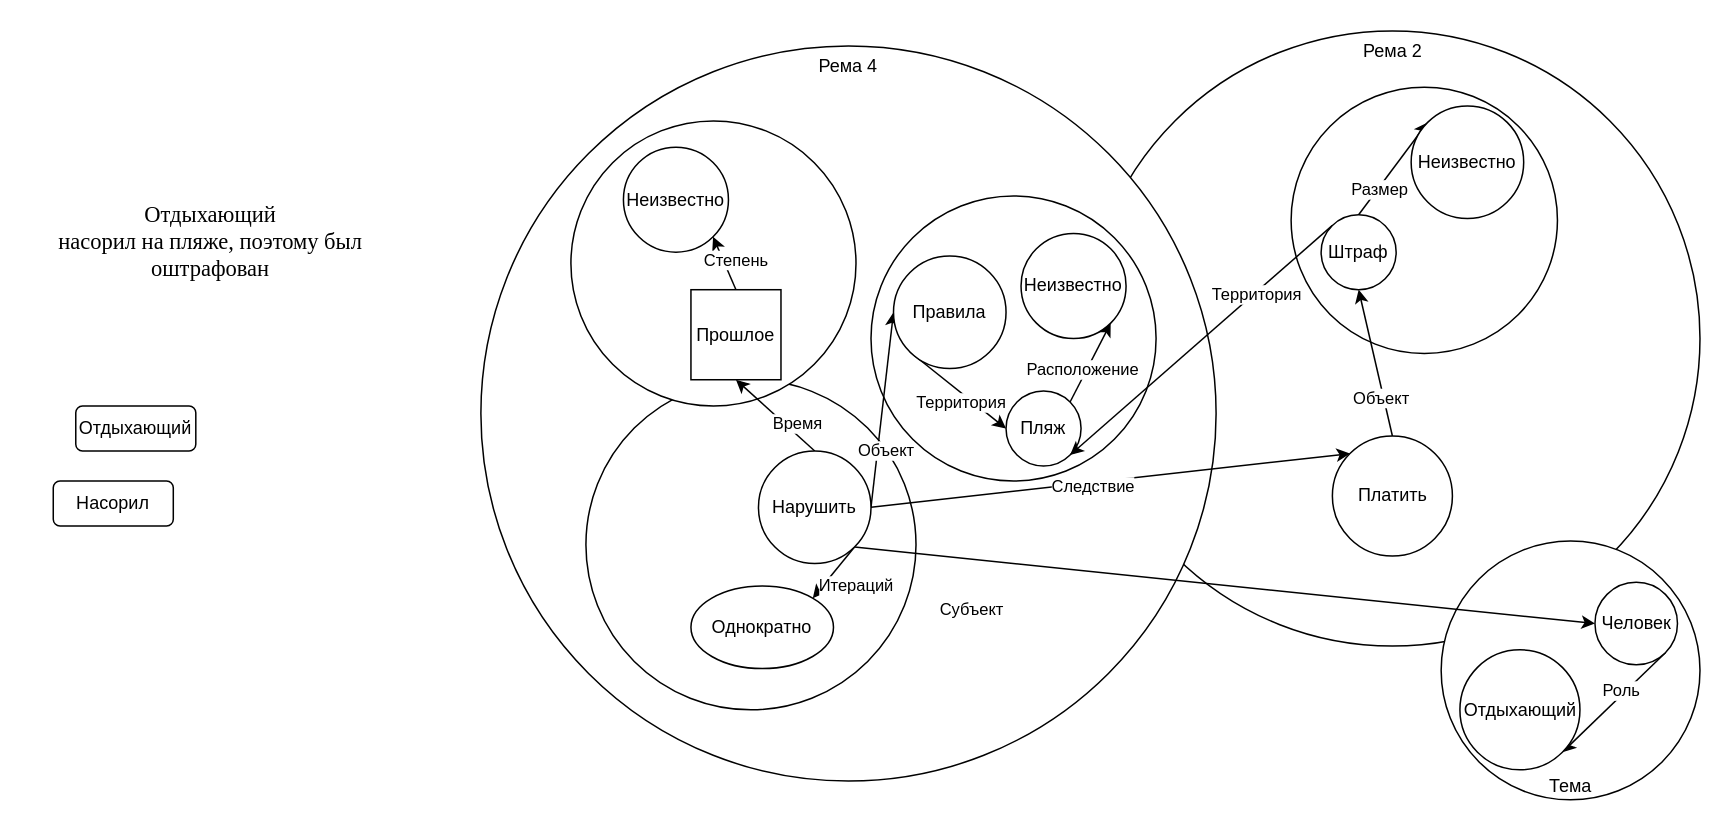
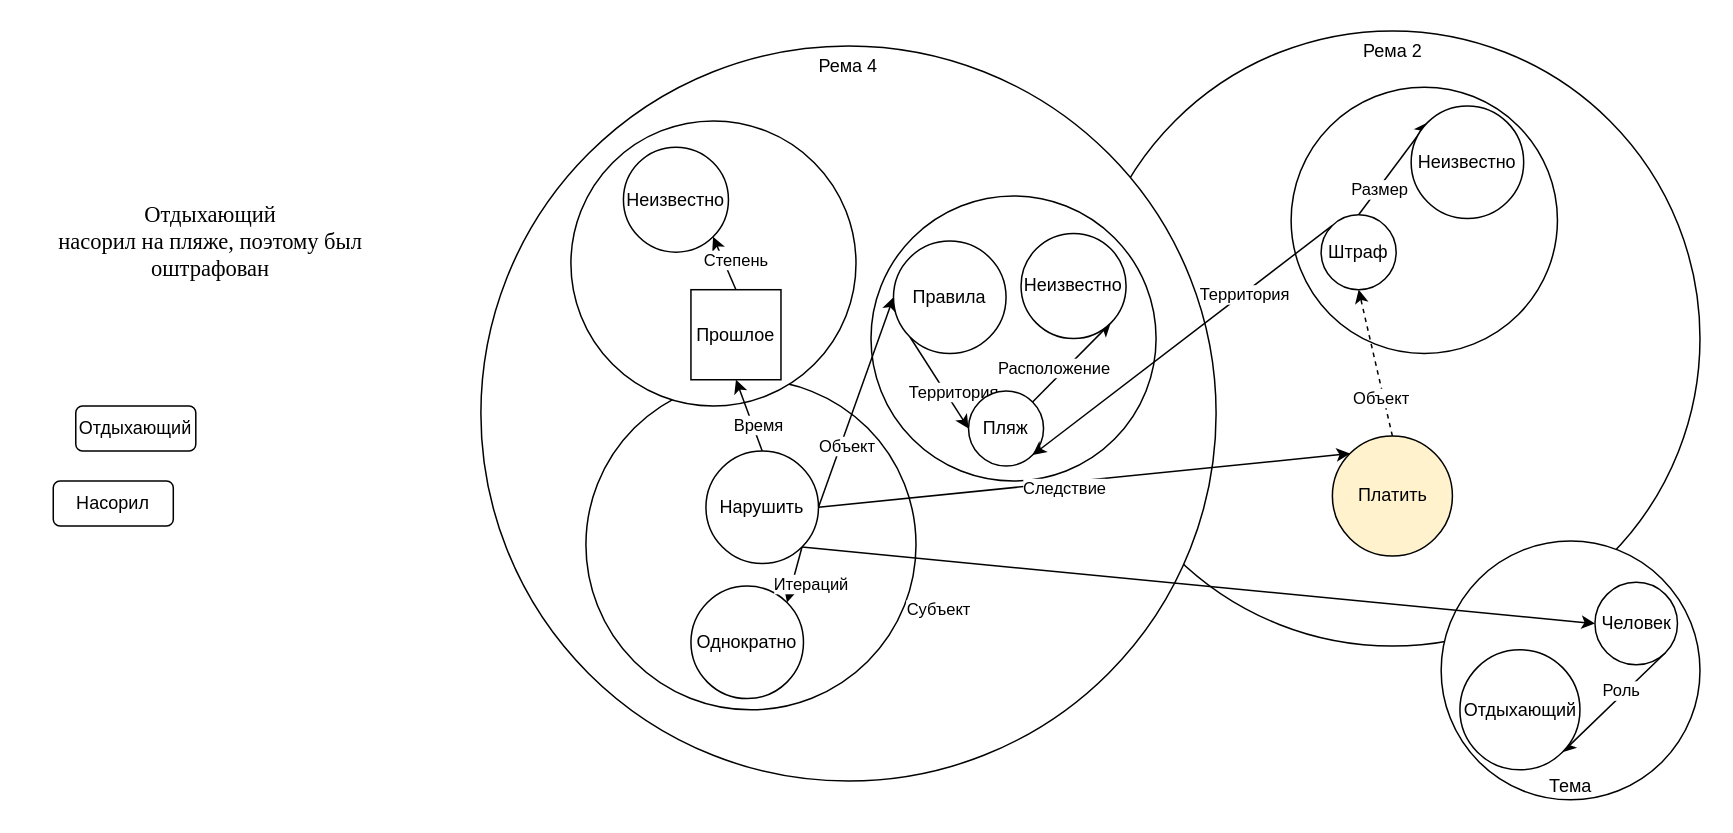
  <mxCell id="0" />
  <mxCell id="1" parent="0" />
  <mxCell id="2" value="Рема 2" style="ellipse;whiteSpace=wrap;html=1;aspect=fixed;verticalAlign=top;" vertex="1" parent="1"><mxGeometry x="722.5" y="20" width="410" height="410" as="geometry" /></mxCell>
  <mxCell id="3" value="" style="ellipse;whiteSpace=wrap;html=1;aspect=fixed;" vertex="1" parent="1"><mxGeometry x="860" y="57.5" width="177.5" height="177.5" as="geometry" /></mxCell>
  <mxCell id="4" value="Рема 4" style="ellipse;whiteSpace=wrap;html=1;aspect=fixed;verticalAlign=top;" parent="1" vertex="1"><mxGeometry x="320" y="30" width="490" height="490" as="geometry" /></mxCell>
  <mxCell id="5" value="" style="ellipse;whiteSpace=wrap;html=1;aspect=fixed;" parent="1" vertex="1"><mxGeometry x="390" y="252.5" width="220" height="220" as="geometry" /></mxCell>
  <mxCell id="6" value="" style="ellipse;whiteSpace=wrap;html=1;aspect=fixed;" parent="1" vertex="1"><mxGeometry x="580" y="130" width="190" height="190" as="geometry" /></mxCell>
  <mxCell id="7" value="" style="ellipse;whiteSpace=wrap;html=1;aspect=fixed;" parent="1" vertex="1"><mxGeometry x="380" y="80" width="190" height="190" as="geometry" /></mxCell>
  <mxCell id="8" value="Тема" style="ellipse;whiteSpace=wrap;html=1;aspect=fixed;verticalAlign=bottom;" parent="1" vertex="1"><mxGeometry x="960" y="360" width="172.5" height="172.5" as="geometry" /></mxCell>
  <mxCell id="9" value="&lt;span style=&quot;font-family: &amp;#34;calibri&amp;#34;&quot;&gt;&lt;font style=&quot;font-size: 15px&quot;&gt;Отдыхающий&lt;br/&gt;насорил на пляже, поэтому был оштрафован&lt;/font&gt;&lt;/span&gt;" style="text;html=1;strokeColor=none;fillColor=none;align=center;verticalAlign=middle;whiteSpace=wrap;rounded=0;" parent="1" vertex="1"><mxGeometry x="20" y="120" width="240" height="80" as="geometry" /></mxCell>
  <mxCell id="10" value="Отдыхающий" style="rounded=1;whiteSpace=wrap;html=1;" parent="1" vertex="1"><mxGeometry x="50" y="270" width="80" height="30" as="geometry" /></mxCell>
  <mxCell id="11" style="edgeStyle=none;rounded=0;orthogonalLoop=1;jettySize=auto;html=1;exitX=1;exitY=1;exitDx=0;exitDy=0;entryX=1;entryY=1;entryDx=0;entryDy=0;" parent="1" source="13" target="36" edge="1"><mxGeometry relative="1" as="geometry" /></mxCell>
  <mxCell id="12" value="Роль" style="edgeLabel;html=1;align=center;verticalAlign=middle;resizable=0;points=[];" parent="11" vertex="1" connectable="0"><mxGeometry x="0.317" y="-1" relative="1" as="geometry"><mxPoint x="16" y="-18" as="offset" /></mxGeometry></mxCell>
  <mxCell id="13" value="Человек" style="ellipse;whiteSpace=wrap;html=1;aspect=fixed;" parent="1" vertex="1"><mxGeometry x="1062.5" y="387.5" width="55" height="55" as="geometry" /></mxCell>
  <mxCell id="14" value="Насорил" style="rounded=1;whiteSpace=wrap;html=1;" parent="1" vertex="1"><mxGeometry x="35" y="320" width="80" height="30" as="geometry" /></mxCell>
- <mxCell id="15" value="Однократно" style="ellipse;whiteSpace=wrap;html=1;aspect=fixed;" parent="1" vertex="1"><mxGeometry x="460" y="390" width="95" height="55" as="geometry" /></mxCell>
+ <mxCell id="15" value="Однократно" style="ellipse;whiteSpace=wrap;html=1;aspect=fixed;" parent="1" vertex="1"><mxGeometry x="460" y="390" width="75" height="75" as="geometry" /></mxCell>
  <mxCell id="16" style="edgeStyle=none;rounded=0;orthogonalLoop=1;jettySize=auto;html=1;exitX=1;exitY=0.5;exitDx=0;exitDy=0;entryX=0;entryY=0.5;entryDx=0;entryDy=0;" parent="1" source="24" target="27" edge="1"><mxGeometry relative="1" as="geometry" /></mxCell>
  <mxCell id="17" value="Объект" style="edgeLabel;html=1;align=center;verticalAlign=middle;resizable=0;points=[];" parent="16" vertex="1" connectable="0"><mxGeometry x="-0.466" y="3" relative="1" as="geometry"><mxPoint x="8.14" y="-2.68" as="offset" /></mxGeometry></mxCell>
  <mxCell id="18" style="edgeStyle=none;rounded=0;orthogonalLoop=1;jettySize=auto;html=1;exitX=1;exitY=1;exitDx=0;exitDy=0;entryX=0;entryY=0.5;entryDx=0;entryDy=0;" parent="1" source="24" target="13" edge="1"><mxGeometry relative="1" as="geometry"><mxPoint x="200" y="390" as="targetPoint" /></mxGeometry></mxCell>
  <mxCell id="19" value="Субъект" style="edgeLabel;html=1;align=center;verticalAlign=middle;resizable=0;points=[];" parent="18" vertex="1" connectable="0"><mxGeometry x="-0.247" y="3" relative="1" as="geometry"><mxPoint x="-109.21" y="25.14" as="offset" /></mxGeometry></mxCell>
  <mxCell id="20" style="edgeStyle=none;rounded=0;orthogonalLoop=1;jettySize=auto;html=1;exitX=1;exitY=1;exitDx=0;exitDy=0;entryX=1;entryY=0;entryDx=0;entryDy=0;" parent="1" source="24" target="15" edge="1"><mxGeometry relative="1" as="geometry" /></mxCell>
  <mxCell id="21" value="Итераций" style="edgeLabel;html=1;align=center;verticalAlign=middle;resizable=0;points=[];" parent="20" vertex="1" connectable="0"><mxGeometry x="-0.476" y="3" relative="1" as="geometry"><mxPoint x="5.67" y="14.14" as="offset" /></mxGeometry></mxCell>
  <mxCell id="22" style="edgeStyle=none;rounded=0;orthogonalLoop=1;jettySize=auto;html=1;exitX=0.5;exitY=0;exitDx=0;exitDy=0;entryX=0.5;entryY=1;entryDx=0;entryDy=0;" parent="1" source="24" target="33" edge="1"><mxGeometry relative="1" as="geometry" /></mxCell>
  <mxCell id="23" value="Время" style="edgeLabel;html=1;align=center;verticalAlign=middle;resizable=0;points=[];" parent="22" vertex="1" connectable="0"><mxGeometry x="-0.527" relative="1" as="geometry"><mxPoint x="0.78" y="-6.63" as="offset" /></mxGeometry></mxCell>
- <mxCell id="24" value="Нарушить" style="ellipse;whiteSpace=wrap;html=1;aspect=fixed;" parent="1" vertex="1"><mxGeometry x="505" y="300" width="75" height="75" as="geometry" /></mxCell>
+ <mxCell id="24" value="Нарушить" style="ellipse;whiteSpace=wrap;html=1;aspect=fixed;" parent="1" vertex="1"><mxGeometry x="470" y="300" width="75" height="75" as="geometry" /></mxCell>
  <mxCell id="25" style="edgeStyle=none;rounded=0;orthogonalLoop=1;jettySize=auto;html=1;exitX=0;exitY=1;exitDx=0;exitDy=0;entryX=0;entryY=0.5;entryDx=0;entryDy=0;" parent="1" source="27" target="30" edge="1"><mxGeometry relative="1" as="geometry" /></mxCell>
  <mxCell id="26" value="Территория" style="edgeLabel;html=1;align=center;verticalAlign=middle;resizable=0;points=[];" parent="25" vertex="1" connectable="0"><mxGeometry x="-0.502" y="3" relative="1" as="geometry"><mxPoint x="16.02" y="22.98" as="offset" /></mxGeometry></mxCell>
- <mxCell id="27" value="Правила" style="ellipse;whiteSpace=wrap;html=1;aspect=fixed;" parent="1" vertex="1"><mxGeometry x="595" y="170" width="75" height="75" as="geometry" /></mxCell>
+ <mxCell id="27" value="Правила" style="ellipse;whiteSpace=wrap;html=1;aspect=fixed;" parent="1" vertex="1"><mxGeometry x="595" y="160" width="75" height="75" as="geometry" /></mxCell>
  <mxCell id="28" style="edgeStyle=none;rounded=0;orthogonalLoop=1;jettySize=auto;html=1;exitX=1;exitY=0;exitDx=0;exitDy=0;entryX=1;entryY=1;entryDx=0;entryDy=0;" parent="1" source="30" target="35" edge="1"><mxGeometry relative="1" as="geometry" /></mxCell>
  <mxCell id="29" value="Расположение" style="edgeLabel;html=1;align=center;verticalAlign=middle;resizable=0;points=[];" parent="28" vertex="1" connectable="0"><mxGeometry x="-0.486" relative="1" as="geometry"><mxPoint x="0.46" y="-8.92" as="offset" /></mxGeometry></mxCell>
- <mxCell id="30" value="Пляж" style="ellipse;whiteSpace=wrap;html=1;aspect=fixed;" parent="1" vertex="1"><mxGeometry x="670" y="260" width="50" height="50" as="geometry" /></mxCell>
+ <mxCell id="30" value="Пляж" style="ellipse;whiteSpace=wrap;html=1;aspect=fixed;" parent="1" vertex="1"><mxGeometry x="645" y="260" width="50" height="50" as="geometry" /></mxCell>
  <mxCell id="31" style="edgeStyle=none;rounded=0;orthogonalLoop=1;jettySize=auto;html=1;exitX=0.5;exitY=0;exitDx=0;exitDy=0;entryX=1;entryY=1;entryDx=0;entryDy=0;" parent="1" source="33" target="34" edge="1"><mxGeometry relative="1" as="geometry" /></mxCell>
  <mxCell id="32" value="Степень" style="edgeLabel;html=1;align=center;verticalAlign=middle;resizable=0;points=[];" parent="31" vertex="1" connectable="0"><mxGeometry x="0.496" y="-4" relative="1" as="geometry"><mxPoint x="7.84" y="8.2" as="offset" /></mxGeometry></mxCell>
  <mxCell id="33" value="Прошлое" style="whiteSpace=wrap;html=1;aspect=fixed;rounded=0;" parent="1" vertex="1"><mxGeometry x="460" y="192.5" width="60" height="60" as="geometry" /></mxCell>
  <mxCell id="34" value="Неизвестно" style="ellipse;whiteSpace=wrap;html=1;aspect=fixed;" parent="1" vertex="1"><mxGeometry x="415" y="97.5" width="70" height="70" as="geometry" /></mxCell>
  <mxCell id="35" value="Неизвестно" style="ellipse;whiteSpace=wrap;html=1;aspect=fixed;" parent="1" vertex="1"><mxGeometry x="680" y="155" width="70" height="70" as="geometry" /></mxCell>
  <mxCell id="36" value="Отдыхающий" style="ellipse;whiteSpace=wrap;html=1;aspect=fixed;" parent="1" vertex="1"><mxGeometry x="972.5" y="432.5" width="80" height="80" as="geometry" /></mxCell>
  <mxCell id="37" style="edgeStyle=none;rounded=0;orthogonalLoop=1;jettySize=auto;html=1;exitX=0;exitY=0;exitDx=0;exitDy=0;entryX=1;entryY=1;entryDx=0;entryDy=0;" edge="1" parent="1" source="41" target="30"><mxGeometry relative="1" as="geometry" /></mxCell>
  <mxCell id="38" value="Территория" style="edgeLabel;html=1;align=center;verticalAlign=middle;resizable=0;points=[];" vertex="1" connectable="0" parent="37"><mxGeometry x="-0.403" relative="1" as="geometry"><mxPoint x="1" as="offset" /></mxGeometry></mxCell>
  <mxCell id="39" style="edgeStyle=none;rounded=0;orthogonalLoop=1;jettySize=auto;html=1;exitX=0.5;exitY=0;exitDx=0;exitDy=0;entryX=0;entryY=0;entryDx=0;entryDy=0;" edge="1" parent="1" source="41" target="44"><mxGeometry relative="1" as="geometry" /></mxCell>
  <mxCell id="40" value="Размер" style="edgeLabel;html=1;align=center;verticalAlign=middle;resizable=0;points=[];" vertex="1" connectable="0" parent="39"><mxGeometry x="-0.439" y="-1" relative="1" as="geometry"><mxPoint as="offset" /></mxGeometry></mxCell>
  <mxCell id="41" value="Штраф" style="ellipse;whiteSpace=wrap;html=1;aspect=fixed;" vertex="1" parent="1"><mxGeometry x="880" y="142.5" width="50" height="50" as="geometry" /></mxCell>
  <mxCell id="42" style="rounded=0;orthogonalLoop=1;jettySize=auto;html=1;exitX=1;exitY=0.5;exitDx=0;exitDy=0;entryX=0;entryY=0;entryDx=0;entryDy=0;" edge="1" parent="1" source="24" target="47"><mxGeometry relative="1" as="geometry" /></mxCell>
  <mxCell id="43" value="Следствие" style="edgeLabel;html=1;align=center;verticalAlign=middle;resizable=0;points=[];" vertex="1" connectable="0" parent="42"><mxGeometry x="-0.078" y="-3" relative="1" as="geometry"><mxPoint as="offset" /></mxGeometry></mxCell>
  <mxCell id="44" value="Неизвестно" style="ellipse;whiteSpace=wrap;html=1;aspect=fixed;" vertex="1" parent="1"><mxGeometry x="940" y="70" width="75" height="75" as="geometry" /></mxCell>
- <mxCell id="45" style="edgeStyle=none;rounded=0;orthogonalLoop=1;jettySize=auto;html=1;exitX=0.5;exitY=0;exitDx=0;exitDy=0;entryX=0.5;entryY=1;entryDx=0;entryDy=0;" edge="1" parent="1" source="47" target="41"><mxGeometry relative="1" as="geometry" /></mxCell>
+ <mxCell id="45" style="edgeStyle=none;rounded=0;orthogonalLoop=1;jettySize=auto;html=1;exitX=0.5;exitY=0;exitDx=0;exitDy=0;entryX=0.5;entryY=1;entryDx=0;entryDy=0;dashed=1;" edge="1" parent="1" source="47" target="41"><mxGeometry relative="1" as="geometry" /></mxCell>
  <mxCell id="46" value="Объект" style="edgeLabel;html=1;align=center;verticalAlign=middle;resizable=0;points=[];" vertex="1" connectable="0" parent="45"><mxGeometry x="-0.458" y="2" relative="1" as="geometry"><mxPoint as="offset" /></mxGeometry></mxCell>
- <mxCell id="47" value="Платить" style="ellipse;whiteSpace=wrap;html=1;aspect=fixed;" vertex="1" parent="1"><mxGeometry x="887.5" y="290" width="80" height="80" as="geometry" /></mxCell>
+ <mxCell id="47" value="Платить" style="ellipse;whiteSpace=wrap;html=1;aspect=fixed;fillColor=#fff2cc;" vertex="1" parent="1"><mxGeometry x="887.5" y="290" width="80" height="80" as="geometry" /></mxCell>
